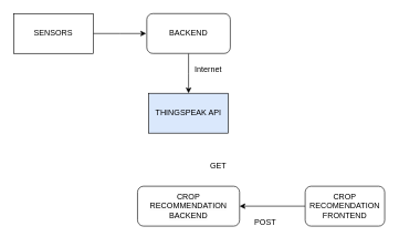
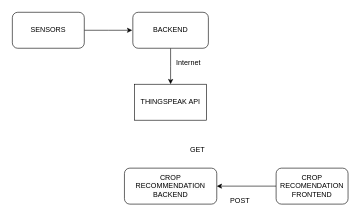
  <mxCell id="0" />
  <mxCell id="1" parent="0" />
  <mxCell id="2" style="edgeStyle=orthogonalEdgeStyle;rounded=0;orthogonalLoop=1;jettySize=auto;html=1;exitX=1;exitY=0.5;exitDx=0;exitDy=0;" edge="1" parent="1" source="3"><mxGeometry relative="1" as="geometry"><mxPoint x="220" y="50" as="targetPoint" /></mxGeometry></mxCell>
- <mxCell id="3" value="SENSORS" style="whiteSpace=wrap;html=1;rounded=0;" vertex="1" parent="1"><mxGeometry x="20" y="20" width="120" height="60" as="geometry" /></mxCell>
+ <mxCell id="3" value="SENSORS" style="rounded=1;whiteSpace=wrap;html=1;" vertex="1" parent="1"><mxGeometry x="20" y="20" width="120" height="60" as="geometry" /></mxCell>
  <mxCell id="4" style="edgeStyle=orthogonalEdgeStyle;rounded=0;orthogonalLoop=1;jettySize=auto;html=1;" edge="1" parent="1" source="5"><mxGeometry relative="1" as="geometry"><mxPoint x="284" y="140" as="targetPoint" /></mxGeometry></mxCell>
  <mxCell id="5" value="BACKEND" style="rounded=1;whiteSpace=wrap;html=1;" vertex="1" parent="1"><mxGeometry x="221" y="20" width="126" height="60" as="geometry" /></mxCell>
- <mxCell id="6" value="THINGSPEAK API" style="rounded=0;whiteSpace=wrap;html=1;fillColor=#dae8fc;" vertex="1" parent="1"><mxGeometry x="224" y="140" width="120" height="60" as="geometry" /></mxCell>
+ <mxCell id="6" value="THINGSPEAK API" style="rounded=0;whiteSpace=wrap;html=1;" vertex="1" parent="1"><mxGeometry x="224" y="140" width="120" height="60" as="geometry" /></mxCell>
  <mxCell id="7" style="edgeStyle=orthogonalEdgeStyle;rounded=0;orthogonalLoop=1;jettySize=auto;html=1;entryX=1;entryY=0.5;entryDx=0;entryDy=0;" edge="1" parent="1" source="8" target="9"><mxGeometry relative="1" as="geometry" /></mxCell>
  <mxCell id="8" value="CROP RECOMENDATION FRONTEND" style="rounded=1;whiteSpace=wrap;html=1;" vertex="1" parent="1"><mxGeometry x="460" y="280" width="120" height="60" as="geometry" /></mxCell>
  <mxCell id="9" value="&lt;span style=&quot;color: rgb(0, 0, 0); font-family: Helvetica; font-size: 12px; font-style: normal; font-variant-ligatures: normal; font-variant-caps: normal; font-weight: 400; letter-spacing: normal; orphans: 2; text-align: center; text-indent: 0px; text-transform: none; widows: 2; word-spacing: 0px; -webkit-text-stroke-width: 0px; background-color: rgb(251, 251, 251); text-decoration-thickness: initial; text-decoration-style: initial; text-decoration-color: initial; float: none; display: inline !important;&quot;&gt;CROP RECOMMENDATION BACKEND&lt;/span&gt;" style="rounded=1;whiteSpace=wrap;html=1;" vertex="1" parent="1"><mxGeometry x="207" y="280" width="154" height="60" as="geometry" /></mxCell>
  <mxCell id="10" value="POST" style="text;html=1;strokeColor=none;fillColor=none;align=center;verticalAlign=middle;whiteSpace=wrap;rounded=0;" vertex="1" parent="1"><mxGeometry x="370" y="320" width="60" height="30" as="geometry" /></mxCell>
  <mxCell id="11" value="Internet" style="text;html=1;strokeColor=none;fillColor=none;align=center;verticalAlign=middle;whiteSpace=wrap;rounded=0;" vertex="1" parent="1"><mxGeometry x="284" y="90" width="60" height="30" as="geometry" /></mxCell>
  <mxCell id="12" value="GET" style="text;html=1;strokeColor=none;fillColor=none;align=center;verticalAlign=middle;whiteSpace=wrap;rounded=0;" vertex="1" parent="1"><mxGeometry x="299" y="235" width="60" height="30" as="geometry" /></mxCell>
